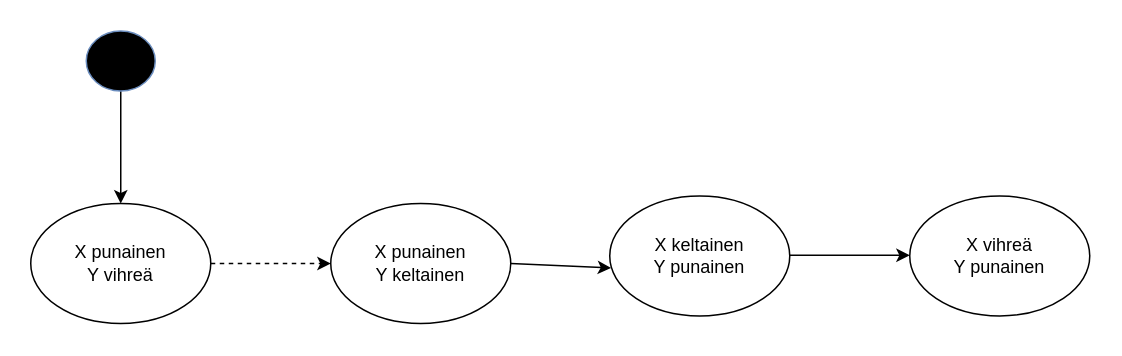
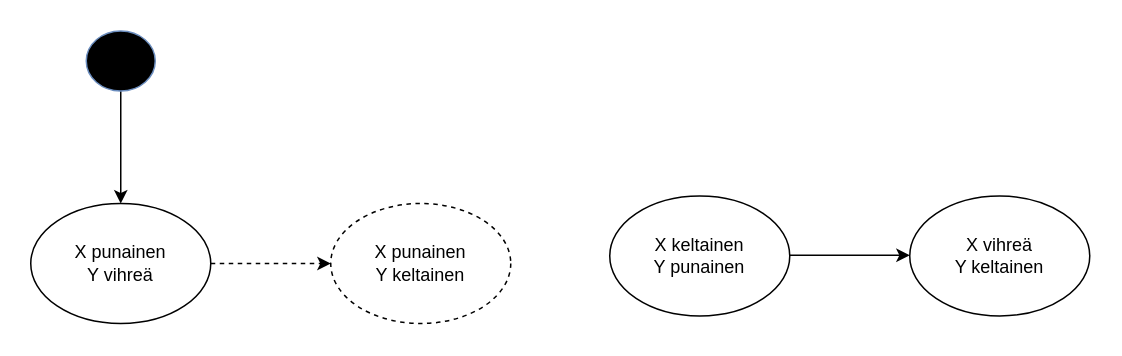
  <mxCell id="0" />
  <mxCell id="1" parent="0" />
  <mxCell id="2" value="X punainen&lt;div&gt;Y vihreä&lt;/div&gt;" style="ellipse;whiteSpace=wrap;html=1;" vertex="1" parent="1"><mxGeometry x="20" y="135" width="120" height="80" as="geometry" /></mxCell>
- <mxCell id="3" value="X punainen&lt;div&gt;Y keltainen&lt;/div&gt;" style="ellipse;whiteSpace=wrap;html=1;" vertex="1" parent="1"><mxGeometry x="220" y="135" width="120" height="80" as="geometry" /></mxCell>
+ <mxCell id="3" value="X punainen&lt;div&gt;Y keltainen&lt;/div&gt;" style="ellipse;whiteSpace=wrap;html=1;dashed=1;" vertex="1" parent="1"><mxGeometry x="220" y="135" width="120" height="80" as="geometry" /></mxCell>
  <mxCell id="4" value="X keltainen&lt;div&gt;Y punainen&lt;/div&gt;" style="ellipse;whiteSpace=wrap;html=1;" vertex="1" parent="1"><mxGeometry x="406" y="130" width="120" height="80" as="geometry" /></mxCell>
  <mxCell id="5" value="" style="endArrow=classic;html=1;rounded=0;entryX=0.5;entryY=0;entryDx=0;entryDy=0;" edge="1" parent="1" target="2"><mxGeometry width="50" height="50" relative="1" as="geometry"><mxPoint x="80" y="60" as="sourcePoint" /><mxPoint x="140" y="5" as="targetPoint" /></mxGeometry></mxCell>
  <mxCell id="6" value="" style="endArrow=classic;html=1;rounded=0;exitX=1;exitY=0.5;exitDx=0;exitDy=0;entryX=0;entryY=0.5;entryDx=0;entryDy=0;dashed=1;" edge="1" parent="1" source="2" target="3"><mxGeometry width="50" height="50" relative="1" as="geometry"><mxPoint x="156" y="170" as="sourcePoint" /><mxPoint x="206" y="120" as="targetPoint" /></mxGeometry></mxCell>
- <mxCell id="7" value="" style="endArrow=classic;html=1;rounded=0;exitX=1;exitY=0.5;exitDx=0;exitDy=0;entryX=0.008;entryY=0.6;entryDx=0;entryDy=0;entryPerimeter=0;" edge="1" parent="1" source="3" target="4"><mxGeometry width="50" height="50" relative="1" as="geometry"><mxPoint x="466" y="310" as="sourcePoint" /><mxPoint x="416" y="175" as="targetPoint" /></mxGeometry></mxCell>
- <mxCell id="8" value="X vihreä&lt;div&gt;Y punainen&lt;/div&gt;" style="ellipse;whiteSpace=wrap;html=1;" vertex="1" parent="1"><mxGeometry x="606" y="130" width="120" height="80" as="geometry" /></mxCell>
+ <mxCell id="8" value="X vihreä&lt;div&gt;Y keltainen&lt;/div&gt;" style="ellipse;whiteSpace=wrap;html=1;" vertex="1" parent="1"><mxGeometry x="606" y="130" width="120" height="80" as="geometry" /></mxCell>
  <mxCell id="9" value="" style="endArrow=classic;html=1;rounded=0;exitX=1;exitY=0.5;exitDx=0;exitDy=0;entryX=0;entryY=0.5;entryDx=0;entryDy=0;" edge="1" parent="1"><mxGeometry width="50" height="50" relative="1" as="geometry"><mxPoint x="526" y="169.5" as="sourcePoint" /><mxPoint x="606" y="169.5" as="targetPoint" /></mxGeometry></mxCell>
  <mxCell id="10" value="" style="verticalLabelPosition=bottom;verticalAlign=top;html=1;shape=mxgraph.basic.donut;dx=25;fillColor=#000000;strokeColor=#6c8ebf;" vertex="1" parent="1"><mxGeometry x="57" y="20" width="46" height="40" as="geometry" /></mxCell>
